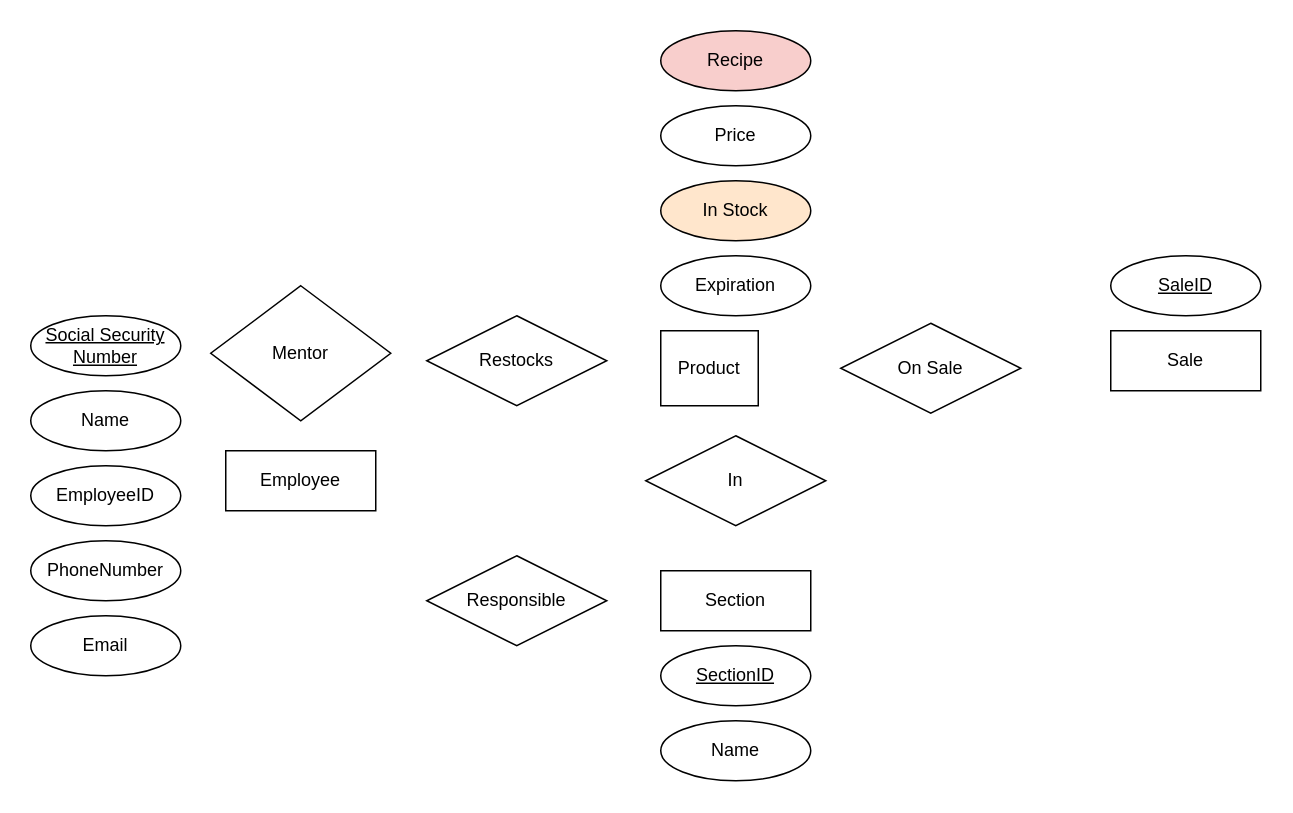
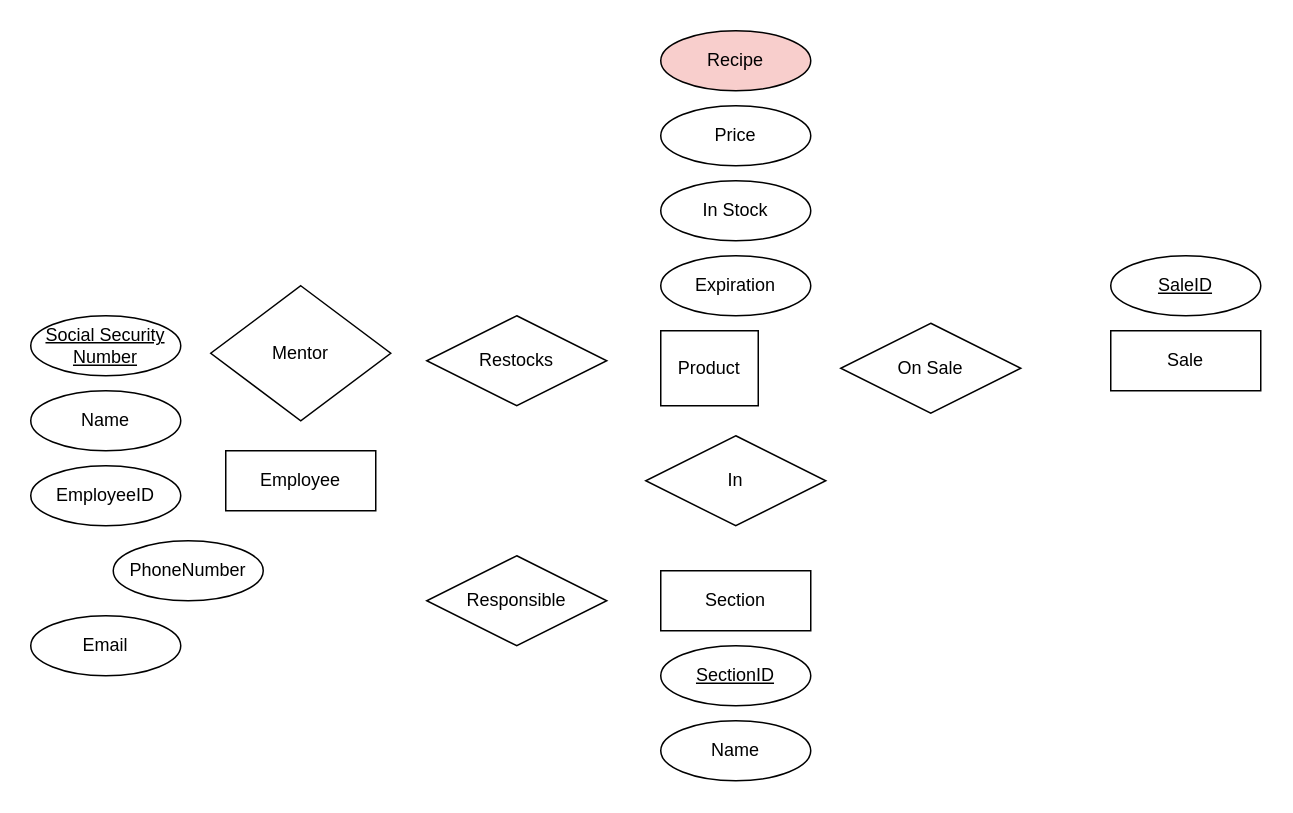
  <mxCell id="0" />
  <mxCell id="1" parent="0" />
  <mxCell id="2" value="Employee" style="whiteSpace=wrap;html=1;align=center;" parent="1" vertex="1"><mxGeometry x="150" y="300" width="100" height="40" as="geometry" /></mxCell>
  <mxCell id="3" value="Social Security Number" style="ellipse;whiteSpace=wrap;html=1;align=center;fontStyle=4;" parent="1" vertex="1"><mxGeometry x="20" y="210" width="100" height="40" as="geometry" /></mxCell>
- <mxCell id="4" value="PhoneNumber" style="ellipse;whiteSpace=wrap;html=1;align=center;" parent="1" vertex="1"><mxGeometry x="20" y="360" width="100" height="40" as="geometry" /></mxCell>
+ <mxCell id="4" value="PhoneNumber" style="ellipse;whiteSpace=wrap;html=1;align=center;" parent="1" vertex="1"><mxGeometry x="75" y="360" width="100" height="40" as="geometry" /></mxCell>
  <mxCell id="5" value="Name" style="ellipse;whiteSpace=wrap;html=1;align=center;" parent="1" vertex="1"><mxGeometry x="20" y="260" width="100" height="40" as="geometry" /></mxCell>
  <mxCell id="6" value="EmployeeID" style="ellipse;whiteSpace=wrap;html=1;align=center;" parent="1" vertex="1"><mxGeometry x="20" y="310" width="100" height="40" as="geometry" /></mxCell>
  <mxCell id="7" value="Email" style="ellipse;whiteSpace=wrap;html=1;align=center;" parent="1" vertex="1"><mxGeometry x="20" y="410" width="100" height="40" as="geometry" /></mxCell>
  <mxCell id="8" value="Product" style="whiteSpace=wrap;html=1;align=center;" parent="1" vertex="1"><mxGeometry x="440" y="220" width="65" height="50" as="geometry" /></mxCell>
  <mxCell id="9" value="Restocks" style="shape=rhombus;perimeter=rhombusPerimeter;whiteSpace=wrap;html=1;align=center;" parent="1" vertex="1"><mxGeometry x="284" y="210" width="120" height="60" as="geometry" /></mxCell>
  <mxCell id="10" value="In" style="shape=rhombus;perimeter=rhombusPerimeter;whiteSpace=wrap;html=1;align=center;" parent="1" vertex="1"><mxGeometry x="430" y="290" width="120" height="60" as="geometry" /></mxCell>
  <mxCell id="11" value="Section" style="whiteSpace=wrap;html=1;align=center;" parent="1" vertex="1"><mxGeometry x="440" y="380" width="100" height="40" as="geometry" /></mxCell>
  <mxCell id="12" value="Name" style="ellipse;whiteSpace=wrap;html=1;align=center;" parent="1" vertex="1"><mxGeometry x="440" y="480" width="100" height="40" as="geometry" /></mxCell>
  <mxCell id="13" value="Responsible" style="shape=rhombus;perimeter=rhombusPerimeter;whiteSpace=wrap;html=1;align=center;" parent="1" vertex="1"><mxGeometry x="284" y="370" width="120" height="60" as="geometry" /></mxCell>
- <mxCell id="14" value="In Stock" style="ellipse;whiteSpace=wrap;html=1;align=center;fillColor=#ffe6cc;" parent="1" vertex="1"><mxGeometry x="440" y="120" width="100" height="40" as="geometry" /></mxCell>
+ <mxCell id="14" value="In Stock" style="ellipse;whiteSpace=wrap;html=1;align=center;" parent="1" vertex="1"><mxGeometry x="440" y="120" width="100" height="40" as="geometry" /></mxCell>
  <mxCell id="15" value="Recipe" style="ellipse;whiteSpace=wrap;html=1;align=center;fillColor=#f8cecc;" parent="1" vertex="1"><mxGeometry x="440" y="20" width="100" height="40" as="geometry" /></mxCell>
  <mxCell id="16" value="Price" style="ellipse;whiteSpace=wrap;html=1;align=center;" parent="1" vertex="1"><mxGeometry x="440" y="70" width="100" height="40" as="geometry" /></mxCell>
  <mxCell id="17" value="Expiration" style="ellipse;whiteSpace=wrap;html=1;align=center;" parent="1" vertex="1"><mxGeometry x="440" y="170" width="100" height="40" as="geometry" /></mxCell>
  <mxCell id="18" value="On Sale" style="shape=rhombus;perimeter=rhombusPerimeter;whiteSpace=wrap;html=1;align=center;" parent="1" vertex="1"><mxGeometry x="560" y="215" width="120" height="60" as="geometry" /></mxCell>
  <mxCell id="19" value="Sale" style="whiteSpace=wrap;html=1;align=center;" parent="1" vertex="1"><mxGeometry x="740" y="220" width="100" height="40" as="geometry" /></mxCell>
  <mxCell id="20" value="SaleID" style="ellipse;whiteSpace=wrap;html=1;align=center;fontStyle=4;" parent="1" vertex="1"><mxGeometry x="740" y="170" width="100" height="40" as="geometry" /></mxCell>
  <mxCell id="21" value="SectionID" style="ellipse;whiteSpace=wrap;html=1;align=center;fontStyle=4;" parent="1" vertex="1"><mxGeometry x="440" y="430" width="100" height="40" as="geometry" /></mxCell>
  <mxCell id="22" value="Mentor" style="shape=rhombus;perimeter=rhombusPerimeter;whiteSpace=wrap;html=1;align=center;" vertex="1" parent="1"><mxGeometry x="140" y="190" width="120" height="90" as="geometry" /></mxCell>
